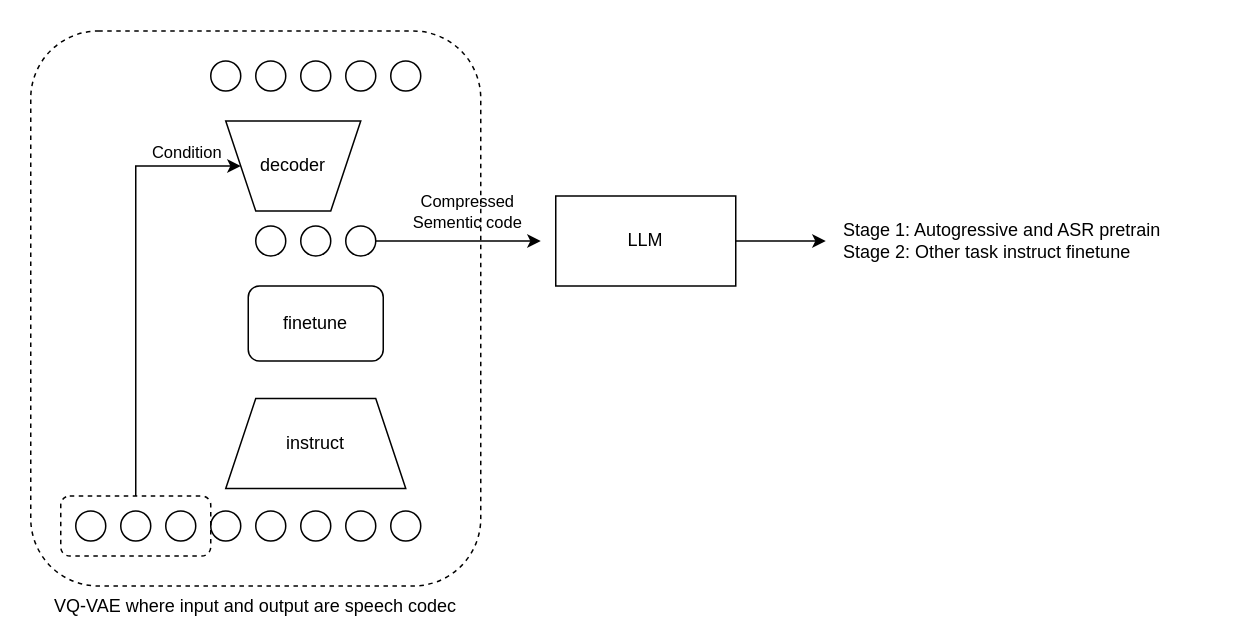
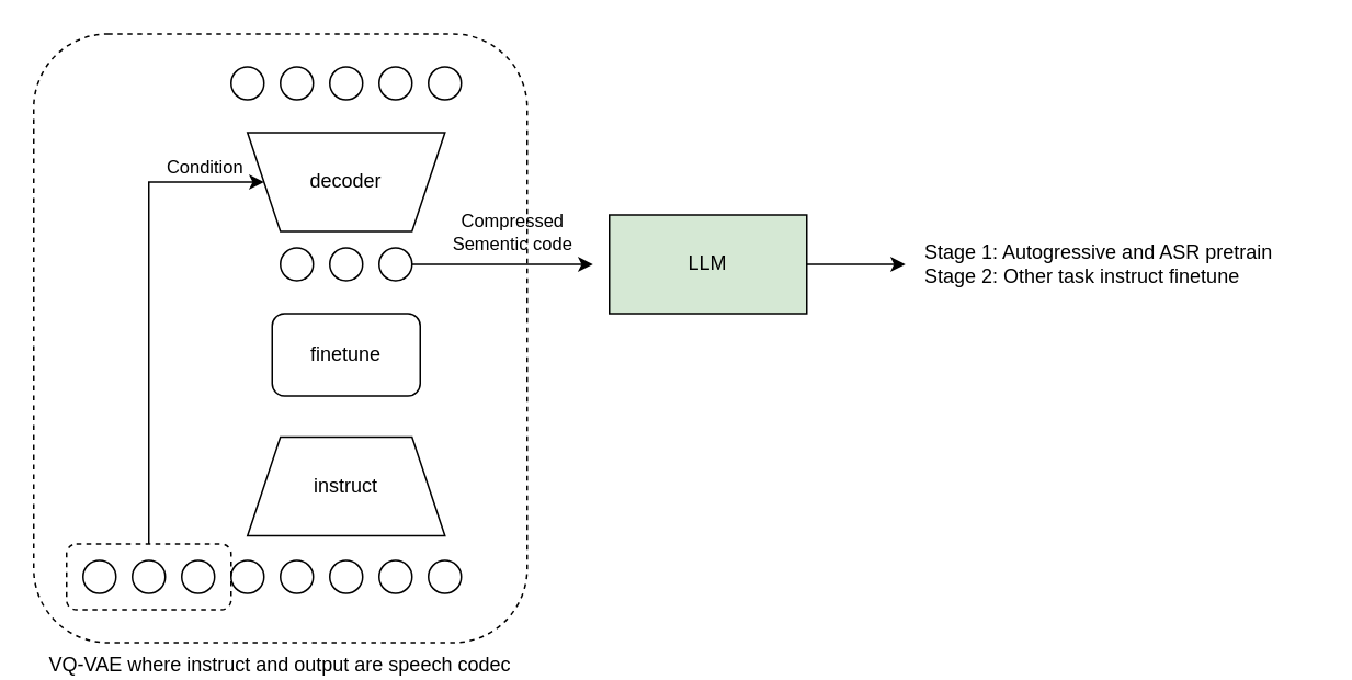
  <mxCell id="0" />
  <mxCell id="1" parent="0" />
  <mxCell id="2" value="instruct" style="shape=trapezoid;perimeter=trapezoidPerimeter;whiteSpace=wrap;html=1;fixedSize=1;" vertex="1" parent="1"><mxGeometry x="150" y="265" width="120" height="60" as="geometry" /></mxCell>
- <mxCell id="3" value="decoder" style="shape=trapezoid;perimeter=trapezoidPerimeter;whiteSpace=wrap;html=1;fixedSize=1;flipV=1;" vertex="1" parent="1"><mxGeometry x="150" y="80" width="90" height="60" as="geometry" /></mxCell>
+ <mxCell id="3" value="decoder" style="shape=trapezoid;perimeter=trapezoidPerimeter;whiteSpace=wrap;html=1;fixedSize=1;flipV=1;" vertex="1" parent="1"><mxGeometry x="150" y="80" width="120" height="60" as="geometry" /></mxCell>
  <mxCell id="4" value="finetune" style="rounded=1;whiteSpace=wrap;html=1;" vertex="1" parent="1"><mxGeometry x="165" y="190" width="90" height="50" as="geometry" /></mxCell>
  <mxCell id="5" value="" style="ellipse;whiteSpace=wrap;html=1;aspect=fixed;" vertex="1" parent="1"><mxGeometry x="50" y="340" width="20" height="20" as="geometry" /></mxCell>
  <mxCell id="6" value="" style="ellipse;whiteSpace=wrap;html=1;aspect=fixed;" vertex="1" parent="1"><mxGeometry x="80" y="340" width="20" height="20" as="geometry" /></mxCell>
  <mxCell id="7" value="" style="ellipse;whiteSpace=wrap;html=1;aspect=fixed;" vertex="1" parent="1"><mxGeometry x="110" y="340" width="20" height="20" as="geometry" /></mxCell>
  <mxCell id="8" value="" style="ellipse;whiteSpace=wrap;html=1;aspect=fixed;" vertex="1" parent="1"><mxGeometry x="140" y="340" width="20" height="20" as="geometry" /></mxCell>
  <mxCell id="9" value="" style="ellipse;whiteSpace=wrap;html=1;aspect=fixed;" vertex="1" parent="1"><mxGeometry x="170" y="340" width="20" height="20" as="geometry" /></mxCell>
  <mxCell id="10" value="" style="ellipse;whiteSpace=wrap;html=1;aspect=fixed;" vertex="1" parent="1"><mxGeometry x="200" y="340" width="20" height="20" as="geometry" /></mxCell>
  <mxCell id="11" value="" style="ellipse;whiteSpace=wrap;html=1;aspect=fixed;" vertex="1" parent="1"><mxGeometry x="230" y="340" width="20" height="20" as="geometry" /></mxCell>
  <mxCell id="12" value="" style="ellipse;whiteSpace=wrap;html=1;aspect=fixed;" vertex="1" parent="1"><mxGeometry x="260" y="340" width="20" height="20" as="geometry" /></mxCell>
  <mxCell id="13" value="" style="rounded=1;whiteSpace=wrap;html=1;fillColor=none;dashed=1;" vertex="1" parent="1"><mxGeometry x="40" y="330" width="100" height="40" as="geometry" /></mxCell>
  <mxCell id="14" value="" style="ellipse;whiteSpace=wrap;html=1;aspect=fixed;" vertex="1" parent="1"><mxGeometry x="140" y="40" width="20" height="20" as="geometry" /></mxCell>
  <mxCell id="15" value="" style="ellipse;whiteSpace=wrap;html=1;aspect=fixed;" vertex="1" parent="1"><mxGeometry x="170" y="40" width="20" height="20" as="geometry" /></mxCell>
  <mxCell id="16" value="" style="ellipse;whiteSpace=wrap;html=1;aspect=fixed;" vertex="1" parent="1"><mxGeometry x="200" y="40" width="20" height="20" as="geometry" /></mxCell>
  <mxCell id="17" value="" style="ellipse;whiteSpace=wrap;html=1;aspect=fixed;" vertex="1" parent="1"><mxGeometry x="230" y="40" width="20" height="20" as="geometry" /></mxCell>
  <mxCell id="18" value="" style="ellipse;whiteSpace=wrap;html=1;aspect=fixed;" vertex="1" parent="1"><mxGeometry x="260" y="40" width="20" height="20" as="geometry" /></mxCell>
  <mxCell id="19" value="" style="endArrow=classic;html=1;rounded=0;exitX=0.5;exitY=0;exitDx=0;exitDy=0;entryX=0;entryY=0.5;entryDx=0;entryDy=0;" edge="1" parent="1" source="13" target="3"><mxGeometry width="50" height="50" relative="1" as="geometry"><mxPoint x="400" y="240" as="sourcePoint" /><mxPoint x="450" y="190" as="targetPoint" /><Array as="points"><mxPoint x="90" y="110" /></Array></mxGeometry></mxCell>
  <mxCell id="20" value="Condition" style="edgeLabel;html=1;align=center;verticalAlign=middle;resizable=0;points=[];" vertex="1" connectable="0" parent="19"><mxGeometry x="0.775" y="-2" relative="1" as="geometry"><mxPoint x="-4" y="-12" as="offset" /></mxGeometry></mxCell>
  <mxCell id="21" value="" style="ellipse;whiteSpace=wrap;html=1;aspect=fixed;" vertex="1" parent="1"><mxGeometry x="170" y="150" width="20" height="20" as="geometry" /></mxCell>
  <mxCell id="22" value="" style="ellipse;whiteSpace=wrap;html=1;aspect=fixed;" vertex="1" parent="1"><mxGeometry x="200" y="150" width="20" height="20" as="geometry" /></mxCell>
  <mxCell id="23" value="" style="ellipse;whiteSpace=wrap;html=1;aspect=fixed;" vertex="1" parent="1"><mxGeometry x="230" y="150" width="20" height="20" as="geometry" /></mxCell>
  <mxCell id="24" value="" style="endArrow=classic;html=1;rounded=0;exitX=1;exitY=0.5;exitDx=0;exitDy=0;" edge="1" parent="1" source="23"><mxGeometry width="50" height="50" relative="1" as="geometry"><mxPoint x="400" y="240" as="sourcePoint" /><mxPoint x="360" y="160" as="targetPoint" /></mxGeometry></mxCell>
  <mxCell id="25" value="Compressed &lt;br&gt;Sementic code" style="edgeLabel;html=1;align=center;verticalAlign=middle;resizable=0;points=[];" vertex="1" connectable="0" parent="24"><mxGeometry x="-0.022" y="-2" relative="1" as="geometry"><mxPoint x="6" y="-22" as="offset" /></mxGeometry></mxCell>
- <mxCell id="26" value="VQ-VAE where input and output are speech codec" style="rounded=1;whiteSpace=wrap;html=1;fillColor=none;dashed=1;labelPosition=center;verticalLabelPosition=bottom;align=center;verticalAlign=top;" vertex="1" parent="1"><mxGeometry x="20" y="20" width="300" height="370" as="geometry" /></mxCell>
- <mxCell id="27" value="LLM" style="rounded=0;whiteSpace=wrap;html=1;" vertex="1" parent="1"><mxGeometry x="370" y="130" width="120" height="60" as="geometry" /></mxCell>
+ <mxCell id="26" value="VQ-VAE where instruct and output are speech codec" style="rounded=1;whiteSpace=wrap;html=1;fillColor=none;dashed=1;labelPosition=center;verticalLabelPosition=bottom;align=center;verticalAlign=top;" vertex="1" parent="1"><mxGeometry x="20" y="20" width="300" height="370" as="geometry" /></mxCell>
+ <mxCell id="27" value="LLM" style="rounded=0;whiteSpace=wrap;html=1;fillColor=#d5e8d4;" vertex="1" parent="1"><mxGeometry x="370" y="130" width="120" height="60" as="geometry" /></mxCell>
  <mxCell id="28" value="" style="endArrow=classic;html=1;rounded=0;exitX=1;exitY=0.5;exitDx=0;exitDy=0;" edge="1" parent="1" source="27"><mxGeometry width="50" height="50" relative="1" as="geometry"><mxPoint x="400" y="240" as="sourcePoint" /><mxPoint x="550" y="160" as="targetPoint" /></mxGeometry></mxCell>
  <mxCell id="29" value="Stage 1: Autogressive and ASR pretrain&lt;br&gt;Stage 2: Other task instruct finetune&amp;nbsp;" style="text;html=1;strokeColor=none;fillColor=none;align=left;verticalAlign=middle;whiteSpace=wrap;rounded=0;" vertex="1" parent="1"><mxGeometry x="560" y="145" width="240" height="30" as="geometry" /></mxCell>
